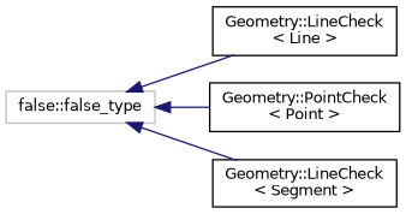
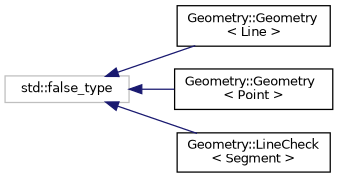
  digraph {
    rankdir=LR
    node [color=black fillcolor=white fontname=Helvetica fontsize=10 shape=record style=filled]
    edge [color=midnightblue dir=back fontname=Helvetica fontsize=10 labelfontname=Helvetica labelfontsize=10 style=solid]
-   n1 [color=grey75 height=0.2 label="false::false_type" width=0.4]
-   n2 [height=0.2 label="Geometry::LineCheck\l\< Line \>" width=0.4]
-   n3 [height=0.2 label="Geometry::PointCheck\l\< Point \>" width=0.4]
+   n1 [color=grey75 height=0.2 label="std::false_type" width=0.4]
+   n2 [height=0.2 label="Geometry::Geometry\l\< Line \>" width=0.4]
+   n3 [height=0.2 label="Geometry::Geometry\l\< Point \>" width=0.4]
    n4 [height=0.2 label="Geometry::LineCheck\l\< Segment \>" width=0.4]
    n1 -> n2
    n1 -> n3
    n1 -> n4
  }
